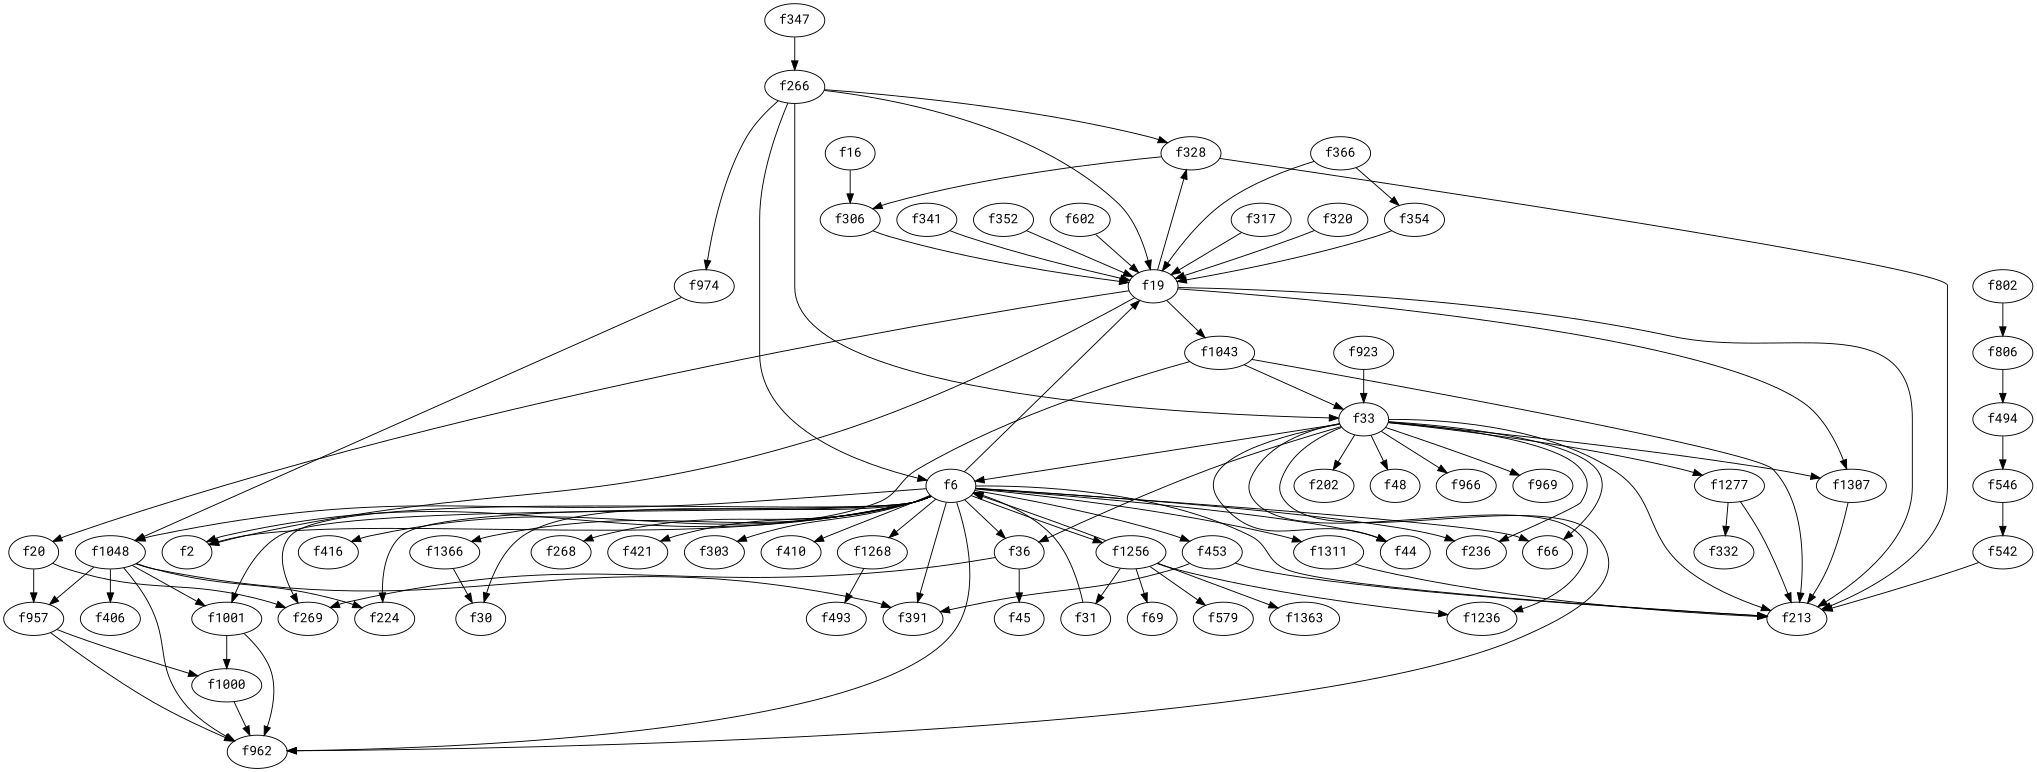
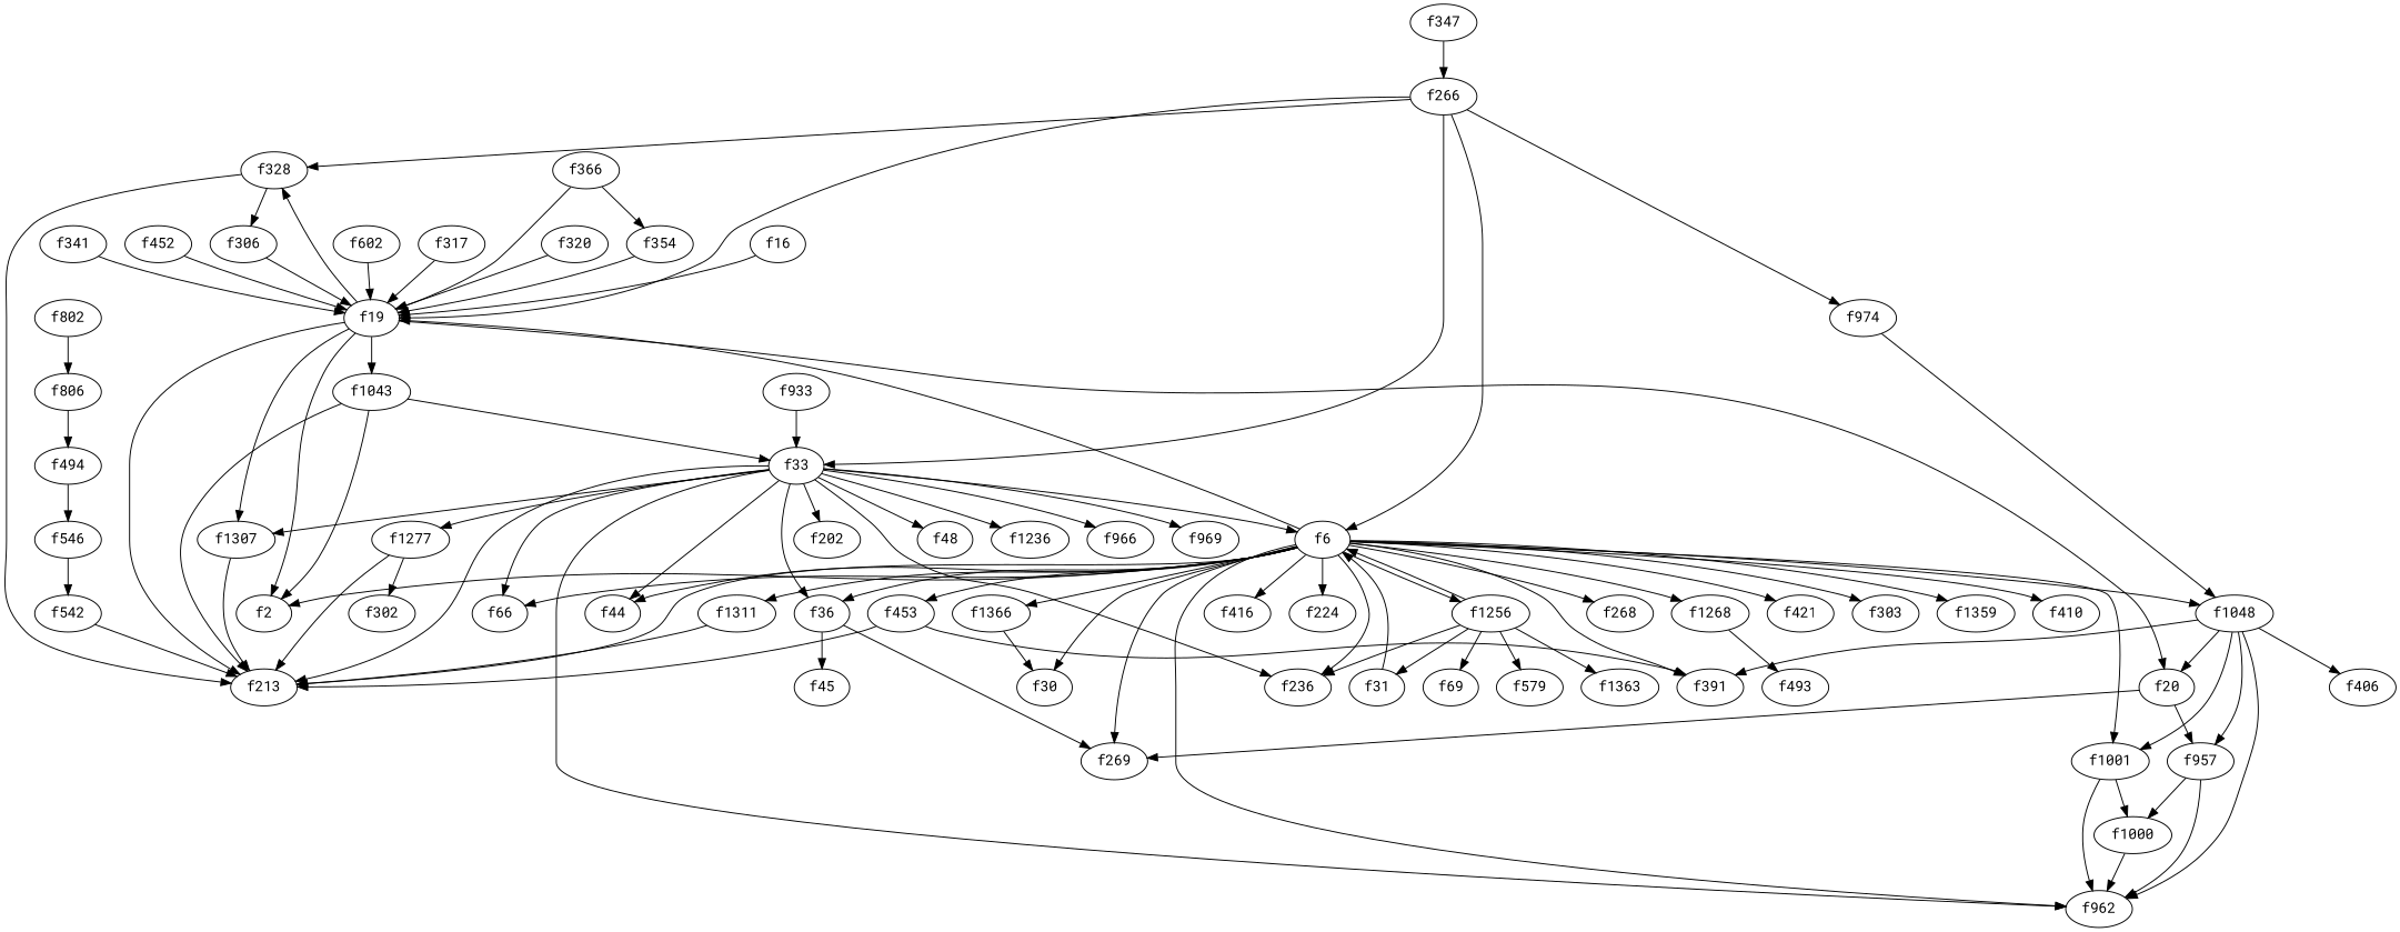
  strict digraph {
    fontname="Roboto Mono"
    node [fontname="Roboto Mono"]
    edge [fontname="Roboto Mono"]
    f266
    f328
    f19
    f33
    f6
    f974
    f213
    f306
    f1043
    f20
    f1307
    f2
    f962
    f36
    f1277
    f44
    f236
    n18 [label=f66]
    f202
    f48
    f1236
    f966
    f969
    f1048
    f1001
    f453
    f1311
    f1256
    f269
    f391
    f416
    f1366
    f30
    f224
    f1268
    f268
    f421
    f303
+   f1359
    f410
    f957
    f45
-   f302 [label=f332]
+   f302
    f406
    f1000
    f31
    f1363
    f69
    f579
    f493
    f347
    f317
    f320
    f366
    f354
    f16
    f341
-   f352
+   f352 [label=f452]
    f602
-   f933 [label=f923]
+   f933
    f802
    f806
    f494
    f546
    f542
    f266 -> f328
    f266 -> f19
    f266 -> f33
    f266 -> f6
    f266 -> f974
    f328 -> f213
    f328 -> f306
    f19 -> f328
    f19 -> f213
    f19 -> f1043
    f19 -> f20
    f19 -> f1307
    f19 -> f2
    f33 -> f6
    f33 -> f213
    f33 -> f1307
    f33 -> f962
    f33 -> f36
    f33 -> f1277
    f33 -> f44
    f33 -> f236
    f33 -> n18
    f33 -> f202
    f33 -> f48
    f33 -> f1236
    f33 -> f966
    f33 -> f969
    f6 -> f19
    f6 -> f213
    f6 -> f2
    f6 -> f962
    f6 -> f36
    f6 -> f44
    f6 -> f236
    f6 -> n18
    f6 -> f1048
    f6 -> f1001
    f6 -> f453
    f6 -> f1311
    f6 -> f1256
    f6 -> f269
    f6 -> f391
    f6 -> f416
    f6 -> f1366
    f6 -> f30
    f6 -> f224
    f6 -> f1268
    f6 -> f268
    f6 -> f421
    f6 -> f303
+   f6 -> f1359
    f6 -> f410
    f974 -> f1048
    f306 -> f19
    f1043 -> f33
    f1043 -> f213
    f1043 -> f2
    f20 -> f269
    f20 -> f957
    f1307 -> f213
    f36 -> f269
    f36 -> f45
    f1277 -> f213
    f1277 -> f302
    f1048 -> f962
    f1048 -> f1001
    f1048 -> f391
-   f1048 -> f224
+   f1048 -> f20
    f1048 -> f957
    f1048 -> f406
    f1001 -> f962
    f1001 -> f1000
    f453 -> f213
    f453 -> f391
    f1311 -> f213
    f1256 -> f6
-   f1256 -> f1236
+   f1256 -> f236
    f1256 -> f31
    f1256 -> f1363
    f1256 -> f69
    f1256 -> f579
    f1366 -> f30
    f1268 -> f493
    f957 -> f962
    f957 -> f1000
    f1000 -> f962
    f31 -> f6
    f347 -> f266
    f317 -> f19
    f320 -> f19
    f366 -> f19
    f366 -> f354
    f354 -> f19
-   f16 -> f306
+   f16 -> f19
    f341 -> f19
    f352 -> f19
    f602 -> f19
    f933 -> f33
    f802 -> f806
    f806 -> f494
    f494 -> f546
    f546 -> f542
    f542 -> f213
  }
